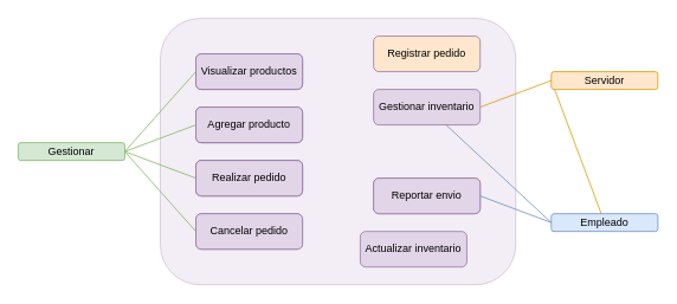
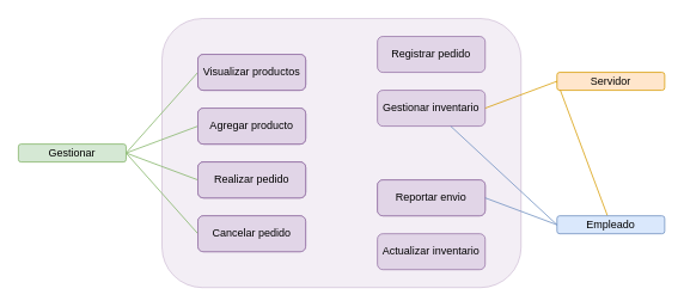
  <mxCell id="0" />
  <mxCell id="1" parent="0" />
  <mxCell id="2" value="" style="rounded=1;whiteSpace=wrap;html=1;fillColor=#e1d5e7;strokeColor=#9673a6;opacity=40;" parent="1" vertex="1"><mxGeometry x="180" y="20" width="400" height="300" as="geometry" /></mxCell>
  <mxCell id="3" value="" style="group" parent="1" vertex="1" connectable="0"><mxGeometry x="420" y="40" width="320" height="100" as="geometry" /></mxCell>
- <mxCell id="4" value="Registrar pedido" style="rounded=1;whiteSpace=wrap;html=1;fillColor=#ffe6cc;strokeColor=#9673a6;flipH=0;" parent="3" vertex="1"><mxGeometry width="120" height="40" as="geometry" /></mxCell>
+ <mxCell id="4" value="Registrar pedido" style="rounded=1;whiteSpace=wrap;html=1;fillColor=#e1d5e7;strokeColor=#9673a6;flipH=0;" parent="3" vertex="1"><mxGeometry width="120" height="40" as="geometry" /></mxCell>
  <mxCell id="5" value="" style="endArrow=none;html=1;rounded=0;fontColor=#000000;fillColor=#ffe6cc;strokeColor=#d79b00;exitX=0;exitY=0.5;exitDx=0;exitDy=0;" parent="3" source="6" target="28" edge="1"><mxGeometry width="50" height="50" relative="1" as="geometry"><mxPoint x="-60" y="50" as="sourcePoint" /><mxPoint x="120" y="20" as="targetPoint" /></mxGeometry></mxCell>
  <mxCell id="6" value="Servidor" style="rounded=1;whiteSpace=wrap;html=1;fillColor=#ffe6cc;strokeColor=#d79b00;flipH=0;" parent="3" vertex="1"><mxGeometry x="200" y="40" width="120" height="20" as="geometry" /></mxCell>
  <mxCell id="7" value="Gestionar inventario" style="rounded=1;whiteSpace=wrap;html=1;fillColor=#e1d5e7;strokeColor=#9673a6;flipH=0;" parent="3" vertex="1"><mxGeometry y="60" width="120" height="40" as="geometry" /></mxCell>
  <mxCell id="8" value="" style="endArrow=none;html=1;rounded=0;fontColor=#000000;fillColor=#ffe6cc;strokeColor=#d79b00;entryX=1;entryY=0.5;entryDx=0;entryDy=0;exitX=0;exitY=0.5;exitDx=0;exitDy=0;" parent="3" source="6" target="7" edge="1"><mxGeometry width="50" height="50" relative="1" as="geometry"><mxPoint x="210" y="60" as="sourcePoint" /><mxPoint x="130" y="60" as="targetPoint" /></mxGeometry></mxCell>
  <mxCell id="9" value="" style="group" parent="1" vertex="1" connectable="0"><mxGeometry x="20" y="60" width="320" height="220" as="geometry" /></mxCell>
  <mxCell id="10" value="Realizar pedido" style="rounded=1;whiteSpace=wrap;html=1;fillColor=#e1d5e7;strokeColor=#9673a6;" parent="9" vertex="1"><mxGeometry x="200" y="120" width="120" height="40" as="geometry" /></mxCell>
  <mxCell id="11" value="Visualizar productos" style="rounded=1;whiteSpace=wrap;html=1;fillColor=#e1d5e7;strokeColor=#9673a6;" parent="9" vertex="1"><mxGeometry x="200" width="120" height="40" as="geometry" /></mxCell>
  <mxCell id="12" value="Cancelar pedido" style="rounded=1;whiteSpace=wrap;html=1;fillColor=#e1d5e7;strokeColor=#9673a6;" parent="9" vertex="1"><mxGeometry x="200" y="180" width="120" height="40" as="geometry" /></mxCell>
  <mxCell id="13" value="Agregar producto" style="rounded=1;whiteSpace=wrap;html=1;fillColor=#e1d5e7;strokeColor=#9673a6;" parent="9" vertex="1"><mxGeometry x="200" y="60" width="120" height="40" as="geometry" /></mxCell>
  <mxCell id="14" value="" style="endArrow=none;html=1;rounded=0;fontColor=#000000;fillColor=#d5e8d4;strokeColor=#82b366;entryX=0;entryY=0.5;entryDx=0;entryDy=0;exitX=1;exitY=0.5;exitDx=0;exitDy=0;" parent="9" source="18" target="11" edge="1"><mxGeometry width="50" height="50" relative="1" as="geometry"><mxPoint x="140" y="110" as="sourcePoint" /><mxPoint x="190" y="60" as="targetPoint" /></mxGeometry></mxCell>
  <mxCell id="15" value="" style="endArrow=none;html=1;rounded=0;fontColor=#000000;fillColor=#d5e8d4;strokeColor=#82b366;entryX=0;entryY=0.5;entryDx=0;entryDy=0;exitX=1;exitY=0.5;exitDx=0;exitDy=0;" parent="9" source="18" target="13" edge="1"><mxGeometry width="50" height="50" relative="1" as="geometry"><mxPoint x="130" y="120" as="sourcePoint" /><mxPoint x="210" y="30" as="targetPoint" /></mxGeometry></mxCell>
  <mxCell id="16" value="" style="endArrow=none;html=1;rounded=0;fontColor=#000000;fillColor=#d5e8d4;strokeColor=#82b366;entryX=0;entryY=0.5;entryDx=0;entryDy=0;exitX=1;exitY=0.5;exitDx=0;exitDy=0;" parent="9" source="18" target="10" edge="1"><mxGeometry width="50" height="50" relative="1" as="geometry"><mxPoint x="130" y="120" as="sourcePoint" /><mxPoint x="210" y="90" as="targetPoint" /></mxGeometry></mxCell>
  <mxCell id="17" value="" style="endArrow=none;html=1;rounded=0;fontColor=#000000;fillColor=#d5e8d4;strokeColor=#82b366;entryX=0;entryY=0.5;entryDx=0;entryDy=0;exitX=1;exitY=0.5;exitDx=0;exitDy=0;" parent="9" source="18" target="12" edge="1"><mxGeometry width="50" height="50" relative="1" as="geometry"><mxPoint x="130" y="120" as="sourcePoint" /><mxPoint x="210" y="150" as="targetPoint" /></mxGeometry></mxCell>
  <mxCell id="18" value="Gestionar" style="rounded=1;whiteSpace=wrap;html=1;fillColor=#d5e8d4;strokeColor=#82b366;" parent="9" vertex="1"><mxGeometry y="100" width="120" height="20" as="geometry" /></mxCell>
  <mxCell id="19" value="Realizar pedido" style="rounded=1;whiteSpace=wrap;html=1;fillColor=#e1d5e7;strokeColor=#9673a6;" parent="9" vertex="1"><mxGeometry x="200" y="120" width="120" height="40" as="geometry" /></mxCell>
  <mxCell id="20" value="Visualizar productos" style="rounded=1;whiteSpace=wrap;html=1;fillColor=#e1d5e7;strokeColor=#9673a6;" parent="9" vertex="1"><mxGeometry x="200" width="120" height="40" as="geometry" /></mxCell>
  <mxCell id="21" value="Cancelar pedido" style="rounded=1;whiteSpace=wrap;html=1;fillColor=#e1d5e7;strokeColor=#9673a6;" parent="9" vertex="1"><mxGeometry x="200" y="180" width="120" height="40" as="geometry" /></mxCell>
  <mxCell id="22" value="Agregar producto" style="rounded=1;whiteSpace=wrap;html=1;fillColor=#e1d5e7;strokeColor=#9673a6;" parent="9" vertex="1"><mxGeometry x="200" y="60" width="120" height="40" as="geometry" /></mxCell>
  <mxCell id="23" value="Visualizar productos" style="rounded=1;whiteSpace=wrap;html=1;fillColor=#e1d5e7;strokeColor=#9673a6;" parent="9" vertex="1"><mxGeometry x="200" width="120" height="40" as="geometry" /></mxCell>
  <mxCell id="24" value="Agregar producto" style="rounded=1;whiteSpace=wrap;html=1;fillColor=#e1d5e7;strokeColor=#9673a6;" parent="9" vertex="1"><mxGeometry x="200" y="60" width="120" height="40" as="geometry" /></mxCell>
  <mxCell id="25" value="Realizar pedido" style="rounded=1;whiteSpace=wrap;html=1;fillColor=#e1d5e7;strokeColor=#9673a6;" parent="9" vertex="1"><mxGeometry x="200" y="120" width="120" height="40" as="geometry" /></mxCell>
  <mxCell id="26" value="Reportar envio" style="rounded=1;whiteSpace=wrap;html=1;fillColor=#e1d5e7;strokeColor=#9673a6;flipH=0;" parent="1" vertex="1"><mxGeometry x="420" y="200" width="120" height="40" as="geometry" /></mxCell>
  <mxCell id="27" value="Reportar envio" style="rounded=1;whiteSpace=wrap;html=1;fillColor=#e1d5e7;strokeColor=#9673a6;flipH=0;" parent="1" vertex="1"><mxGeometry x="420" y="200" width="120" height="40" as="geometry" /></mxCell>
  <mxCell id="28" value="Empleado" style="rounded=1;whiteSpace=wrap;html=1;fillColor=#dae8fc;strokeColor=#6c8ebf;flipH=0;" parent="1" vertex="1"><mxGeometry x="620" y="240" width="120" height="20" as="geometry" /></mxCell>
- <mxCell id="29" value="Actualizar inventario" style="rounded=1;whiteSpace=wrap;html=1;fillColor=#e1d5e7;strokeColor=#9673a6;flipH=0;" parent="1" vertex="1"><mxGeometry x="405" y="260" width="120" height="40" as="geometry" /></mxCell>
+ <mxCell id="29" value="Actualizar inventario" style="rounded=1;whiteSpace=wrap;html=1;fillColor=#e1d5e7;strokeColor=#9673a6;flipH=0;" parent="1" vertex="1"><mxGeometry x="420" y="260" width="120" height="40" as="geometry" /></mxCell>
  <mxCell id="30" value="" style="endArrow=none;html=1;rounded=0;fontColor=#000000;fillColor=#dae8fc;strokeColor=#6c8ebf;exitX=0;exitY=0.5;exitDx=0;exitDy=0;" parent="1" source="28" target="7" edge="1"><mxGeometry width="50" height="50" relative="1" as="geometry"><mxPoint x="630" y="230" as="sourcePoint" /><mxPoint x="550" y="290" as="targetPoint" /></mxGeometry></mxCell>
  <mxCell id="31" value="" style="endArrow=none;html=1;rounded=0;fontColor=#000000;fillColor=#dae8fc;strokeColor=#6c8ebf;entryX=1;entryY=0.5;entryDx=0;entryDy=0;exitX=0;exitY=0.5;exitDx=0;exitDy=0;" edge="1" parent="1" source="28" target="27"><mxGeometry width="50" height="50" relative="1" as="geometry"><mxPoint x="630" y="260" as="sourcePoint" /><mxPoint x="550" y="170" as="targetPoint" /></mxGeometry></mxCell>
